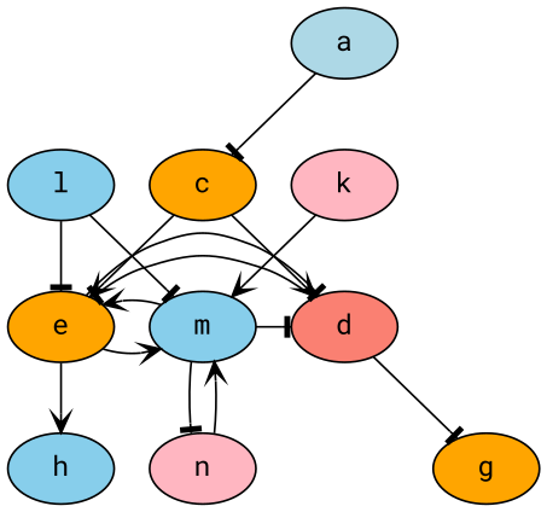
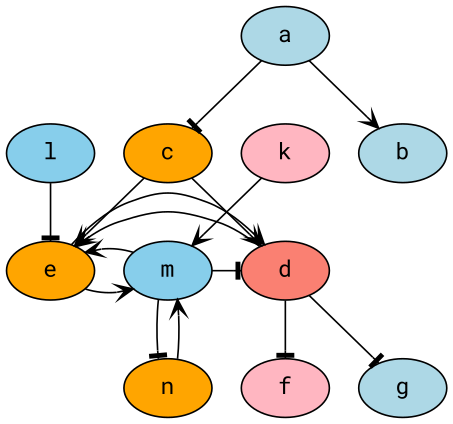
  strict digraph {
    fontname="Roboto Mono"
    node [fillcolor=orange fontname="Roboto Mono" style=filled]
    edge [arrowhead=tee fontname="Roboto Mono"]
    d [fillcolor=salmon]
    e
    m [fillcolor=skyblue]
-   g
-   h [fillcolor=skyblue]
-   n [fillcolor=lightpink]
+   f [fillcolor=lightpink]
+   g [fillcolor=lightblue]
+   n
    a [fillcolor=lightblue]
+   b [fillcolor=lightblue]
    c
    k [fillcolor=lightpink]
    l [fillcolor=skyblue]
    subgraph sub_1 {
      rank=same
      d
      e
      m
    }
-   d -> e
+   d -> e [arrowhead=vee]
+   d -> f
    d -> g
-   e -> d
+   e -> d [arrowhead=vee]
    e -> m [arrowhead=vee]
-   e -> h [arrowhead=vee]
    m -> d
    m -> e [arrowhead=vee]
    m -> n
    n -> m [arrowhead=vee]
+   a -> b [arrowhead=vee]
    a -> c
    c -> d [arrowhead=vee]
    c -> e [arrowhead=vee]
    k -> m [arrowhead=vee]
    l -> e
-   l -> m
  }
